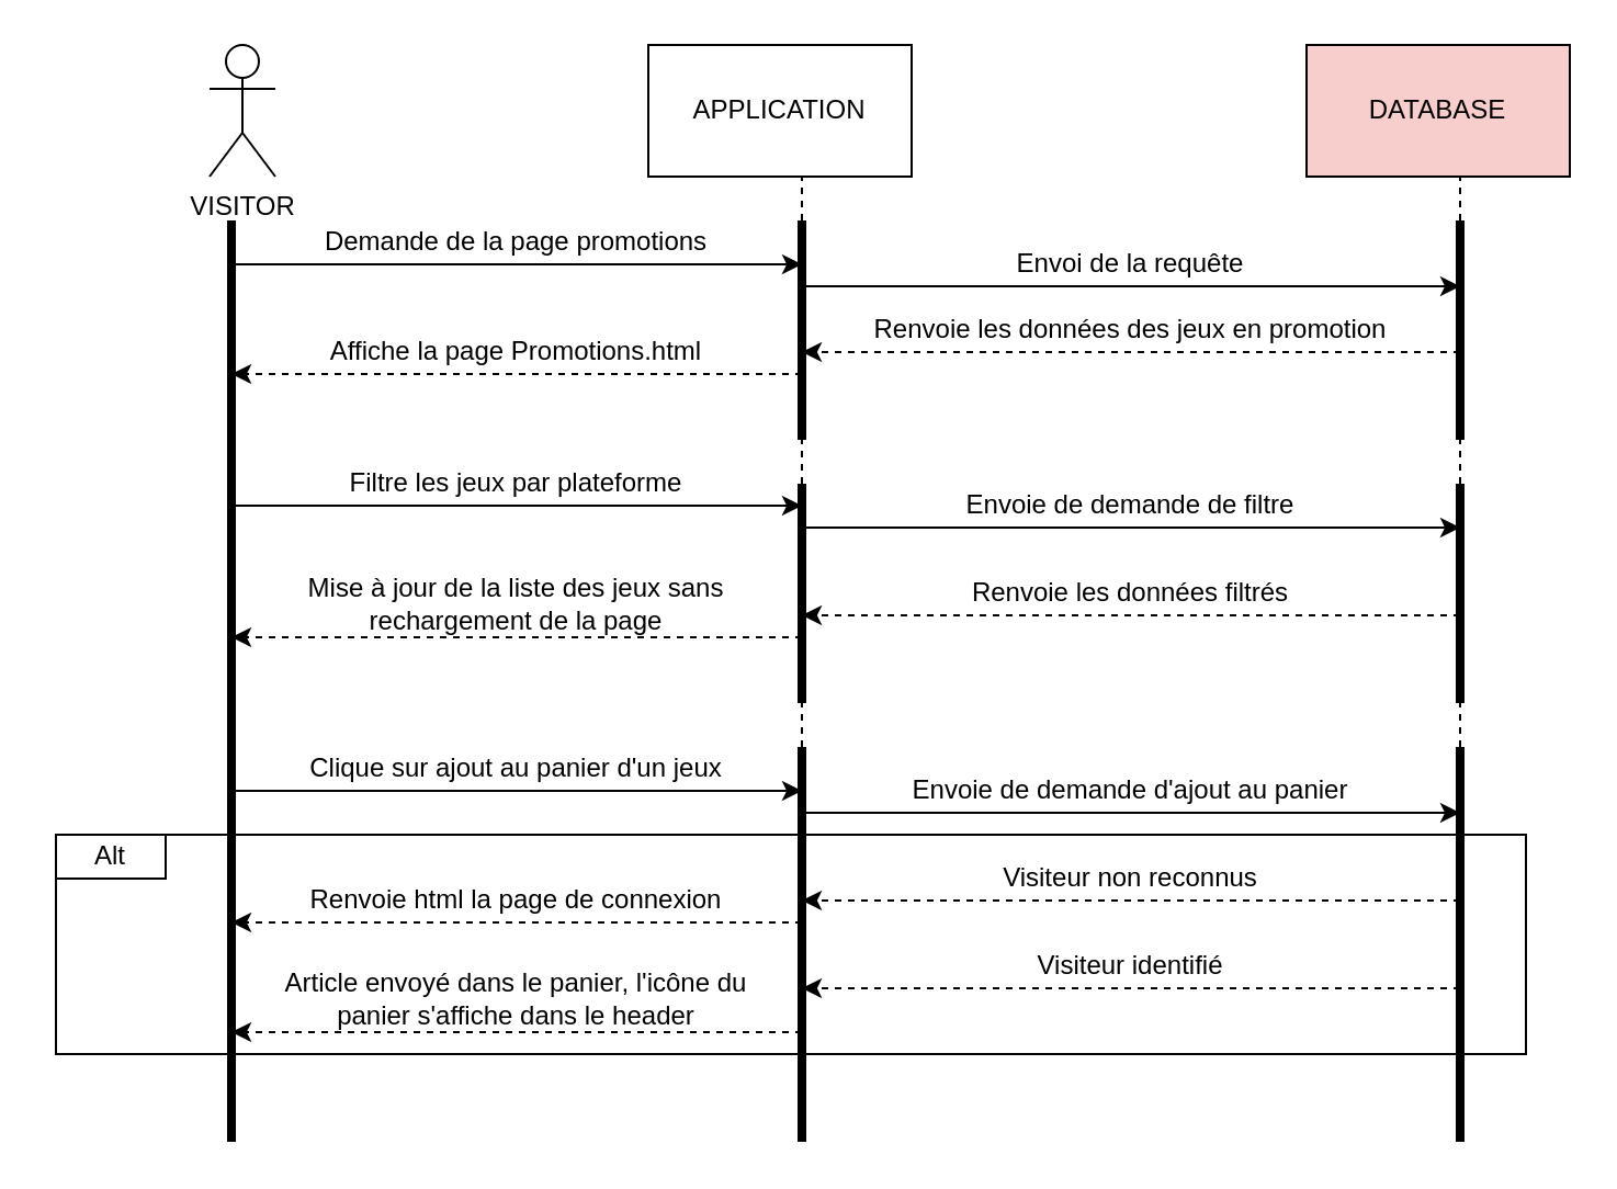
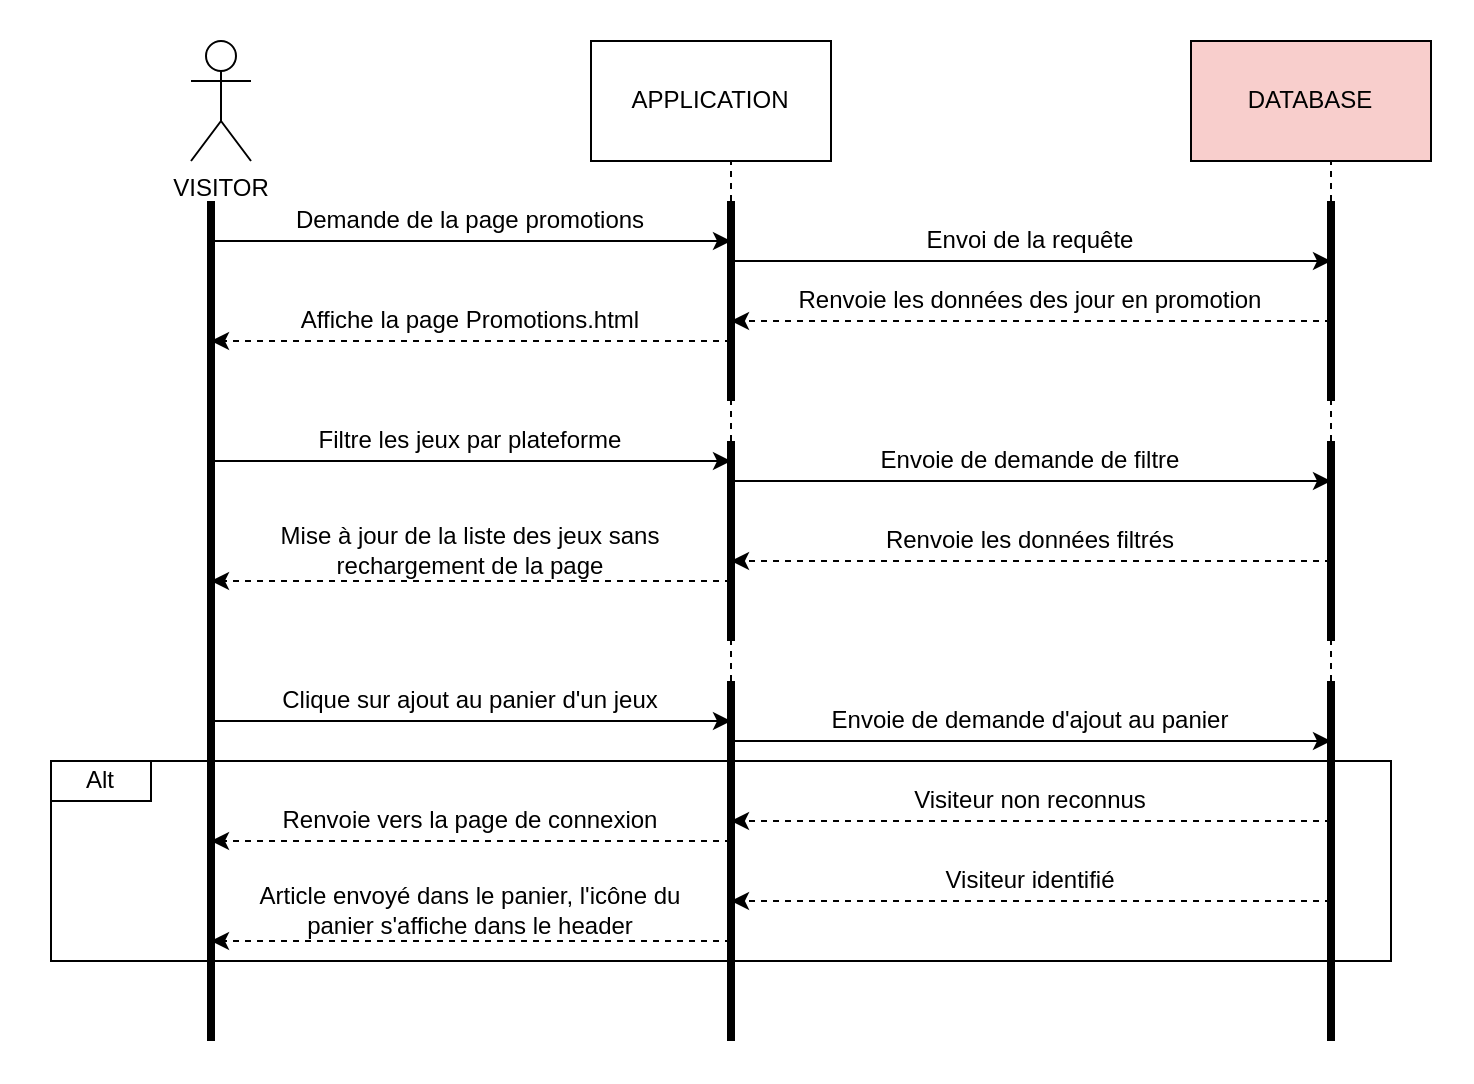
  <mxCell id="0" />
  <mxCell id="1" parent="0" />
  <mxCell id="2" value="VISITOR" style="shape=umlActor;verticalLabelPosition=bottom;verticalAlign=top;html=1;outlineConnect=0;" parent="1" vertex="1"><mxGeometry x="95" y="20" width="30" height="60" as="geometry" /></mxCell>
  <mxCell id="3" value="APPLICATION" style="rounded=0;whiteSpace=wrap;html=1;" parent="1" vertex="1"><mxGeometry x="295" y="20" width="120" height="60" as="geometry" /></mxCell>
  <mxCell id="4" value="DATABASE" style="rounded=0;whiteSpace=wrap;html=1;fillColor=#f8cecc;" parent="1" vertex="1"><mxGeometry x="595" y="20" width="120" height="60" as="geometry" /></mxCell>
  <mxCell id="5" value="" style="endArrow=none;html=1;rounded=0;endSize=6;strokeWidth=4;" parent="1" edge="1"><mxGeometry width="50" height="50" relative="1" as="geometry"><mxPoint x="105" y="520" as="sourcePoint" /><mxPoint x="105" y="100" as="targetPoint" /></mxGeometry></mxCell>
  <mxCell id="6" value="" style="endArrow=none;html=1;rounded=0;endSize=6;strokeWidth=4;" parent="1" edge="1"><mxGeometry width="50" height="50" relative="1" as="geometry"><mxPoint x="365" y="200" as="sourcePoint" /><mxPoint x="365" y="100" as="targetPoint" /></mxGeometry></mxCell>
  <mxCell id="7" value="" style="endArrow=none;html=1;rounded=0;endSize=6;strokeWidth=4;" parent="1" edge="1"><mxGeometry width="50" height="50" relative="1" as="geometry"><mxPoint x="665" y="200" as="sourcePoint" /><mxPoint x="665" y="100" as="targetPoint" /></mxGeometry></mxCell>
  <mxCell id="8" value="" style="endArrow=classic;html=1;rounded=0;" parent="1" edge="1"><mxGeometry width="50" height="50" relative="1" as="geometry"><mxPoint x="105" y="120" as="sourcePoint" /><mxPoint x="365" y="120" as="targetPoint" /></mxGeometry></mxCell>
  <mxCell id="9" value="Demande de la page promotions" style="text;html=1;align=center;verticalAlign=middle;whiteSpace=wrap;rounded=0;" parent="1" vertex="1"><mxGeometry x="115" y="100" width="240" height="20" as="geometry" /></mxCell>
  <mxCell id="10" value="" style="endArrow=classic;html=1;rounded=0;" parent="1" edge="1"><mxGeometry width="50" height="50" relative="1" as="geometry"><mxPoint x="365" y="130" as="sourcePoint" /><mxPoint x="665" y="130" as="targetPoint" /></mxGeometry></mxCell>
  <mxCell id="11" value="Envoi de la requête" style="text;html=1;align=center;verticalAlign=middle;whiteSpace=wrap;rounded=0;" parent="1" vertex="1"><mxGeometry x="395" y="110" width="240" height="20" as="geometry" /></mxCell>
  <mxCell id="12" value="" style="endArrow=classic;html=1;rounded=0;dashed=1;" parent="1" edge="1"><mxGeometry width="50" height="50" relative="1" as="geometry"><mxPoint x="665" y="160" as="sourcePoint" /><mxPoint x="365" y="160" as="targetPoint" /></mxGeometry></mxCell>
- <mxCell id="13" value="Renvoie les données des jeux en promotion" style="text;html=1;align=center;verticalAlign=middle;whiteSpace=wrap;rounded=0;" parent="1" vertex="1"><mxGeometry x="395" y="140" width="240" height="20" as="geometry" /></mxCell>
+ <mxCell id="13" value="Renvoie les données des jour en promotion" style="text;html=1;align=center;verticalAlign=middle;whiteSpace=wrap;rounded=0;" parent="1" vertex="1"><mxGeometry x="395" y="140" width="240" height="20" as="geometry" /></mxCell>
  <mxCell id="14" value="" style="endArrow=classic;html=1;rounded=0;dashed=1;" parent="1" edge="1"><mxGeometry width="50" height="50" relative="1" as="geometry"><mxPoint x="365" y="170" as="sourcePoint" /><mxPoint x="105" y="170" as="targetPoint" /></mxGeometry></mxCell>
  <mxCell id="15" value="Affiche la page Promotions.html" style="text;html=1;align=center;verticalAlign=middle;whiteSpace=wrap;rounded=0;" parent="1" vertex="1"><mxGeometry x="115" y="150" width="240" height="20" as="geometry" /></mxCell>
  <mxCell id="16" value="" style="endArrow=none;html=1;rounded=0;endSize=6;strokeWidth=4;" parent="1" edge="1"><mxGeometry width="50" height="50" relative="1" as="geometry"><mxPoint x="365" y="320" as="sourcePoint" /><mxPoint x="365" y="220" as="targetPoint" /></mxGeometry></mxCell>
  <mxCell id="17" value="" style="endArrow=none;html=1;rounded=0;endSize=6;strokeWidth=4;" parent="1" edge="1"><mxGeometry width="50" height="50" relative="1" as="geometry"><mxPoint x="665" y="320" as="sourcePoint" /><mxPoint x="665" y="220" as="targetPoint" /></mxGeometry></mxCell>
  <mxCell id="18" value="" style="endArrow=classic;html=1;rounded=0;" parent="1" edge="1"><mxGeometry width="50" height="50" relative="1" as="geometry"><mxPoint x="105" y="230" as="sourcePoint" /><mxPoint x="365" y="230" as="targetPoint" /></mxGeometry></mxCell>
  <mxCell id="19" value="Filtre les jeux par plateforme" style="text;html=1;align=center;verticalAlign=middle;whiteSpace=wrap;rounded=0;" parent="1" vertex="1"><mxGeometry x="115" y="210" width="240" height="20" as="geometry" /></mxCell>
  <mxCell id="20" value="" style="endArrow=classic;html=1;rounded=0;" parent="1" edge="1"><mxGeometry width="50" height="50" relative="1" as="geometry"><mxPoint x="365" y="240" as="sourcePoint" /><mxPoint x="665" y="240" as="targetPoint" /></mxGeometry></mxCell>
  <mxCell id="21" value="Envoie de demande de filtre" style="text;html=1;align=center;verticalAlign=middle;whiteSpace=wrap;rounded=0;" parent="1" vertex="1"><mxGeometry x="395" y="220" width="240" height="20" as="geometry" /></mxCell>
  <mxCell id="22" value="" style="endArrow=classic;html=1;rounded=0;dashed=1;" parent="1" edge="1"><mxGeometry width="50" height="50" relative="1" as="geometry"><mxPoint x="665" y="280" as="sourcePoint" /><mxPoint x="365" y="280" as="targetPoint" /></mxGeometry></mxCell>
  <mxCell id="23" value="Renvoie les données filtrés" style="text;html=1;align=center;verticalAlign=middle;whiteSpace=wrap;rounded=0;" parent="1" vertex="1"><mxGeometry x="395" y="260" width="240" height="20" as="geometry" /></mxCell>
  <mxCell id="24" value="" style="endArrow=classic;html=1;rounded=0;dashed=1;" parent="1" edge="1"><mxGeometry width="50" height="50" relative="1" as="geometry"><mxPoint x="365" y="290" as="sourcePoint" /><mxPoint x="105" y="290" as="targetPoint" /></mxGeometry></mxCell>
  <mxCell id="25" value="Mise à jour de la liste des jeux sans rechargement de la page" style="text;html=1;align=center;verticalAlign=middle;whiteSpace=wrap;rounded=0;" parent="1" vertex="1"><mxGeometry x="115" y="260" width="240" height="30" as="geometry" /></mxCell>
  <mxCell id="26" value="" style="endArrow=none;html=1;rounded=0;endSize=6;strokeWidth=4;" parent="1" edge="1"><mxGeometry width="50" height="50" relative="1" as="geometry"><mxPoint x="365" y="520" as="sourcePoint" /><mxPoint x="365" y="340" as="targetPoint" /></mxGeometry></mxCell>
  <mxCell id="27" value="" style="endArrow=none;html=1;rounded=0;endSize=6;strokeWidth=4;" parent="1" edge="1"><mxGeometry width="50" height="50" relative="1" as="geometry"><mxPoint x="665" y="520" as="sourcePoint" /><mxPoint x="665" y="340" as="targetPoint" /></mxGeometry></mxCell>
  <mxCell id="28" value="" style="endArrow=none;dashed=1;html=1;rounded=0;" parent="1" edge="1"><mxGeometry width="50" height="50" relative="1" as="geometry"><mxPoint x="365" y="220" as="sourcePoint" /><mxPoint x="365" y="200" as="targetPoint" /></mxGeometry></mxCell>
  <mxCell id="29" value="" style="endArrow=none;dashed=1;html=1;rounded=0;" parent="1" edge="1"><mxGeometry width="50" height="50" relative="1" as="geometry"><mxPoint x="665" y="220" as="sourcePoint" /><mxPoint x="665" y="200" as="targetPoint" /></mxGeometry></mxCell>
  <mxCell id="30" value="" style="endArrow=none;dashed=1;html=1;rounded=0;" parent="1" edge="1"><mxGeometry width="50" height="50" relative="1" as="geometry"><mxPoint x="365" y="340" as="sourcePoint" /><mxPoint x="365" y="320" as="targetPoint" /></mxGeometry></mxCell>
  <mxCell id="31" value="" style="endArrow=none;dashed=1;html=1;rounded=0;" parent="1" edge="1"><mxGeometry width="50" height="50" relative="1" as="geometry"><mxPoint x="665" y="340" as="sourcePoint" /><mxPoint x="665" y="320" as="targetPoint" /></mxGeometry></mxCell>
  <mxCell id="32" value="" style="endArrow=none;dashed=1;html=1;rounded=0;" parent="1" edge="1"><mxGeometry width="50" height="50" relative="1" as="geometry"><mxPoint x="665" y="100" as="sourcePoint" /><mxPoint x="665" y="80" as="targetPoint" /></mxGeometry></mxCell>
  <mxCell id="33" value="" style="endArrow=none;dashed=1;html=1;rounded=0;" parent="1" edge="1"><mxGeometry width="50" height="50" relative="1" as="geometry"><mxPoint x="365" y="100" as="sourcePoint" /><mxPoint x="365" y="80" as="targetPoint" /></mxGeometry></mxCell>
  <mxCell id="34" value="" style="endArrow=classic;html=1;rounded=0;" parent="1" edge="1"><mxGeometry width="50" height="50" relative="1" as="geometry"><mxPoint x="105" y="360" as="sourcePoint" /><mxPoint x="365" y="360" as="targetPoint" /></mxGeometry></mxCell>
  <mxCell id="35" value="Clique sur ajout au panier d'un jeux" style="text;html=1;align=center;verticalAlign=middle;whiteSpace=wrap;rounded=0;" parent="1" vertex="1"><mxGeometry x="115" y="340" width="240" height="20" as="geometry" /></mxCell>
  <mxCell id="36" value="" style="endArrow=classic;html=1;rounded=0;" parent="1" edge="1"><mxGeometry width="50" height="50" relative="1" as="geometry"><mxPoint x="365" y="370" as="sourcePoint" /><mxPoint x="665" y="370" as="targetPoint" /></mxGeometry></mxCell>
  <mxCell id="37" value="Envoie de demande d'ajout au panier" style="text;html=1;align=center;verticalAlign=middle;whiteSpace=wrap;rounded=0;" parent="1" vertex="1"><mxGeometry x="395" y="350" width="240" height="20" as="geometry" /></mxCell>
  <mxCell id="38" value="" style="rounded=0;whiteSpace=wrap;html=1;fillColor=none;" parent="1" vertex="1"><mxGeometry x="25" y="380" width="670" height="100" as="geometry" /></mxCell>
  <mxCell id="39" value="" style="rounded=0;whiteSpace=wrap;html=1;" parent="1" vertex="1"><mxGeometry x="25" y="380" width="50" height="20" as="geometry" /></mxCell>
  <mxCell id="40" value="Alt" style="text;html=1;align=center;verticalAlign=middle;whiteSpace=wrap;rounded=0;" parent="1" vertex="1"><mxGeometry x="20" y="375" width="60" height="30" as="geometry" /></mxCell>
  <mxCell id="41" value="" style="endArrow=classic;html=1;rounded=0;dashed=1;" parent="1" edge="1"><mxGeometry width="50" height="50" relative="1" as="geometry"><mxPoint x="665" y="410" as="sourcePoint" /><mxPoint x="365" y="410" as="targetPoint" /></mxGeometry></mxCell>
  <mxCell id="42" value="Visiteur non reconnus" style="text;html=1;align=center;verticalAlign=middle;whiteSpace=wrap;rounded=0;" parent="1" vertex="1"><mxGeometry x="395" y="390" width="240" height="20" as="geometry" /></mxCell>
  <mxCell id="43" value="" style="endArrow=classic;html=1;rounded=0;dashed=1;" parent="1" edge="1"><mxGeometry width="50" height="50" relative="1" as="geometry"><mxPoint x="365" y="420" as="sourcePoint" /><mxPoint x="105" y="420" as="targetPoint" /></mxGeometry></mxCell>
- <mxCell id="44" value="Renvoie html la page de connexion" style="text;html=1;align=center;verticalAlign=middle;whiteSpace=wrap;rounded=0;" parent="1" vertex="1"><mxGeometry x="115" y="400" width="240" height="20" as="geometry" /></mxCell>
+ <mxCell id="44" value="Renvoie vers la page de connexion" style="text;html=1;align=center;verticalAlign=middle;whiteSpace=wrap;rounded=0;" parent="1" vertex="1"><mxGeometry x="115" y="400" width="240" height="20" as="geometry" /></mxCell>
  <mxCell id="45" value="" style="endArrow=classic;html=1;rounded=0;dashed=1;" parent="1" edge="1"><mxGeometry width="50" height="50" relative="1" as="geometry"><mxPoint x="665" y="450" as="sourcePoint" /><mxPoint x="365" y="450" as="targetPoint" /></mxGeometry></mxCell>
  <mxCell id="46" value="Visiteur identifié" style="text;html=1;align=center;verticalAlign=middle;whiteSpace=wrap;rounded=0;" parent="1" vertex="1"><mxGeometry x="395" y="430" width="240" height="20" as="geometry" /></mxCell>
  <mxCell id="47" value="" style="endArrow=classic;html=1;rounded=0;dashed=1;" parent="1" edge="1"><mxGeometry width="50" height="50" relative="1" as="geometry"><mxPoint x="365" y="470" as="sourcePoint" /><mxPoint x="105" y="470" as="targetPoint" /></mxGeometry></mxCell>
  <mxCell id="48" value="Article envoyé dans le panier, l'icône du panier s'affiche dans le header" style="text;html=1;align=center;verticalAlign=middle;whiteSpace=wrap;rounded=0;" parent="1" vertex="1"><mxGeometry x="115" y="440" width="240" height="30" as="geometry" /></mxCell>
